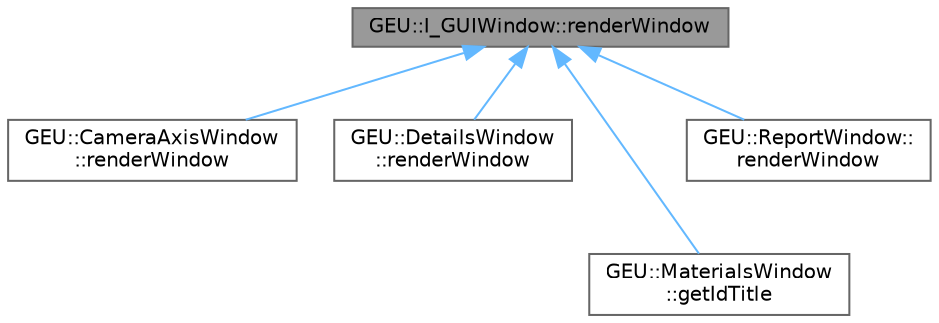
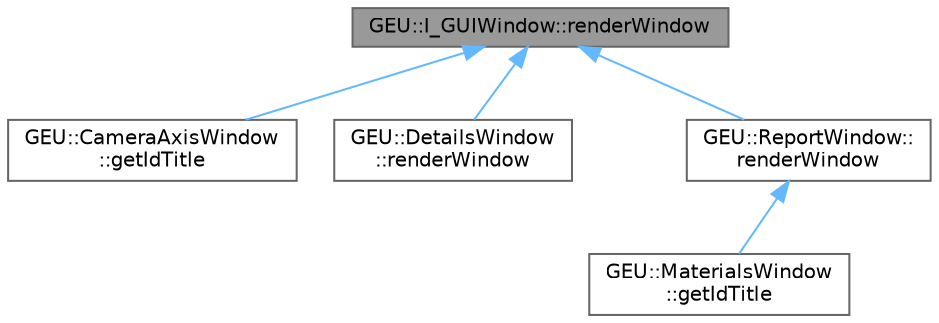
  digraph {
    rankdir=TB
    node [color=grey40 fillcolor=white fontname=Helvetica fontsize=10 shape=box style=filled]
    edge [color=steelblue1 dir=back fontname=Helvetica fontsize=10 labelfontname=Helvetica labelfontsize=10 style=solid]
    n1 [color=gray40 fillcolor=grey60 fontcolor=black height=0.2 label="GEU::I_GUIWindow::renderWindow" width=0.4]
-   n2 [height=0.2 label="GEU::CameraAxisWindow\l::renderWindow" width=0.4]
+   n2 [height=0.2 label="GEU::CameraAxisWindow\l::getIdTitle" width=0.4]
    n3 [height=0.2 label="GEU::DetailsWindow\l::renderWindow" width=0.4]
    n4 [height=0.2 label="GEU::MaterialsWindow\l::getIdTitle" width=0.4]
    n5 [height=0.2 label="GEU::ReportWindow::\lrenderWindow" width=0.4]
    n1 -> n2
    n1 -> n3
-   n1 -> n4
+   n5 -> n4
    n1 -> n5
  }
